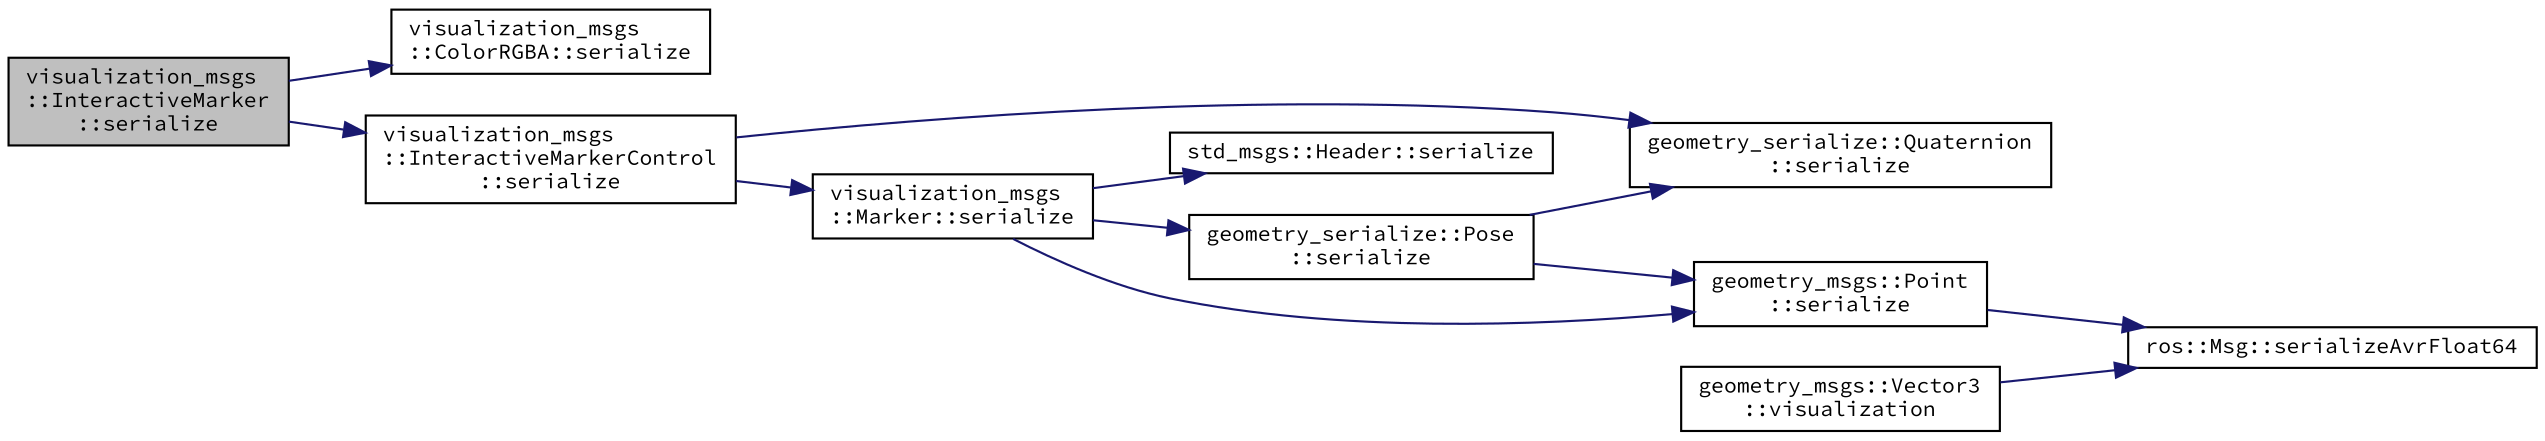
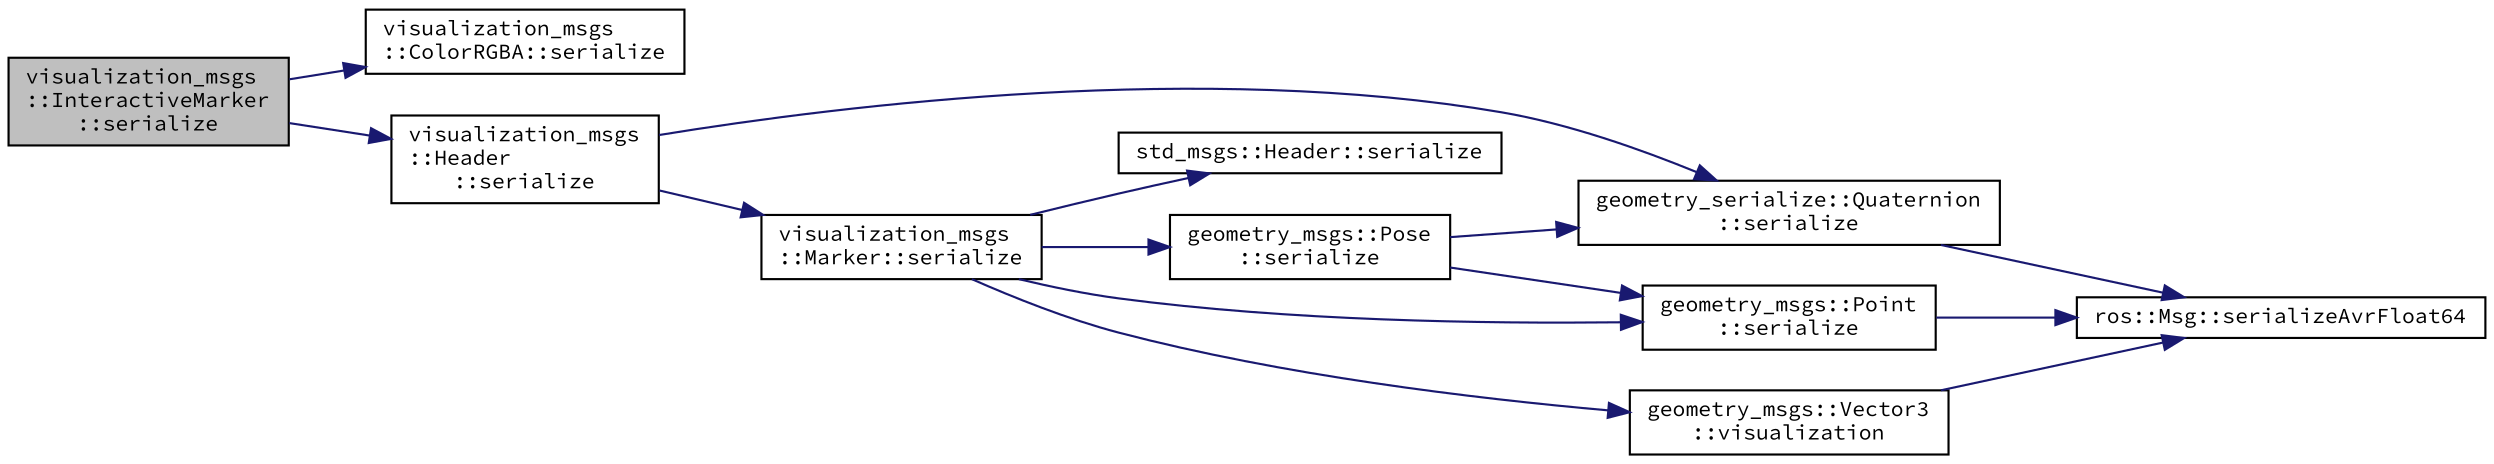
  digraph {
    fontname="Source Code Pro"
    rankdir=LR
    node [color=black fillcolor=white fontname="Source Code Pro" fontsize=10 shape=record style=filled]
    edge [color=midnightblue fontname="Source Code Pro" fontsize=10 labelfontname=Helvetica labelfontsize=10 style=solid]
    n1 [fillcolor=grey75 fontcolor=black height=0.2 label="visualization_msgs\l::InteractiveMarker\l::serialize" width=0.4]
    n2 [height=0.2 label="visualization_msgs\l::ColorRGBA::serialize" width=0.4]
-   n3 [height=0.2 label="visualization_msgs\l::InteractiveMarkerControl\l::serialize" width=0.4]
+   n3 [height=0.2 label="visualization_msgs\l::Header\l::serialize" width=0.4]
    n4 [height=0.2 label="std_msgs::Header::serialize" width=0.4]
-   n5 [height=0.2 label="geometry_serialize::Pose\l::serialize" width=0.4]
+   n5 [height=0.2 label="geometry_msgs::Pose\l::serialize" width=0.4]
    n6 [height=0.2 label="geometry_msgs::Point\l::serialize" width=0.4]
    n7 [height=0.2 label="geometry_serialize::Quaternion\l::serialize" width=0.4]
    n8 [height=0.2 label="visualization_msgs\l::Marker::serialize" width=0.4]
    n9 [height=0.2 label="ros::Msg::serializeAvrFloat64" width=0.4]
    n10 [height=0.2 label="geometry_msgs::Vector3\l::visualization" width=0.4]
    n1 -> n2
    n1 -> n3
    n3 -> n7
    n3 -> n8
    n5 -> n6
    n5 -> n7
    n6 -> n9
+   n7 -> n9
    n8 -> n4
    n8 -> n5
    n8 -> n6
+   n8 -> n10
    n10 -> n9
  }
